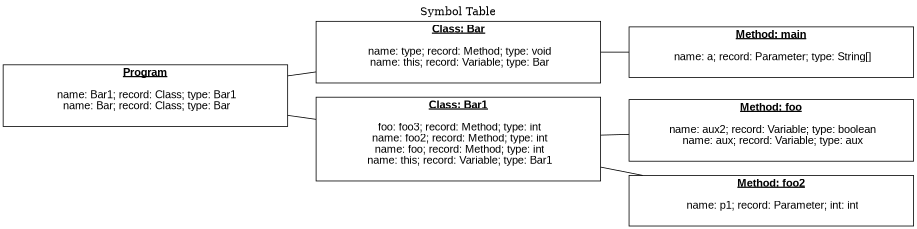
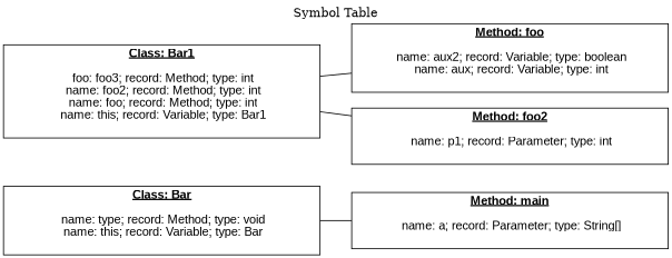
  graph {
    label="Symbol Table"
    labelloc=t
    rankdir=LR
    node [fontname=Arial shape=rect]
-   n1 [label=<<U><B>Program</B></U><BR/><BR/> name: Bar1; record: Class; type: Bar1<BR/> name: Bar; record: Class; type: Bar<BR/> > width=5]
    n2 [label=<<U><B>Class: Bar</B></U><BR/><BR/> name: type; record: Method; type: void<BR/> name: this; record: Variable; type: Bar<BR/> > width=5]
    n3 [label=<<U><B>Class: Bar1</B></U><BR/><BR/> foo: foo3; record: Method; type: int<BR/> name: foo2; record: Method; type: int<BR/> name: foo; record: Method; type: int<BR/> name: this; record: Variable; type: Bar1<BR/> > width=5]
    n4 [label=<<U><B>Method: main</B></U><BR/><BR/> name: a; record: Parameter; type: String[]<BR/> > width=5]
-   n5 [label=<<U><B>Method: foo</B></U><BR/><BR/> name: aux2; record: Variable; type: boolean<BR/> name: aux; record: Variable; type: aux<BR/> > width=5]
-   n6 [label=<<U><B>Method: foo2</B></U><BR/><BR/> name: p1; record: Parameter; int: int<BR/> > width=5]
-   n1 -- n2
-   n1 -- n3
+   n5 [label=<<U><B>Method: foo</B></U><BR/><BR/> name: aux2; record: Variable; type: boolean<BR/> name: aux; record: Variable; type: int<BR/> > width=5]
+   n6 [label=<<U><B>Method: foo2</B></U><BR/><BR/> name: p1; record: Parameter; type: int<BR/> > width=5]
    n2 -- n4
    n3 -- n5
    n3 -- n6
  }
